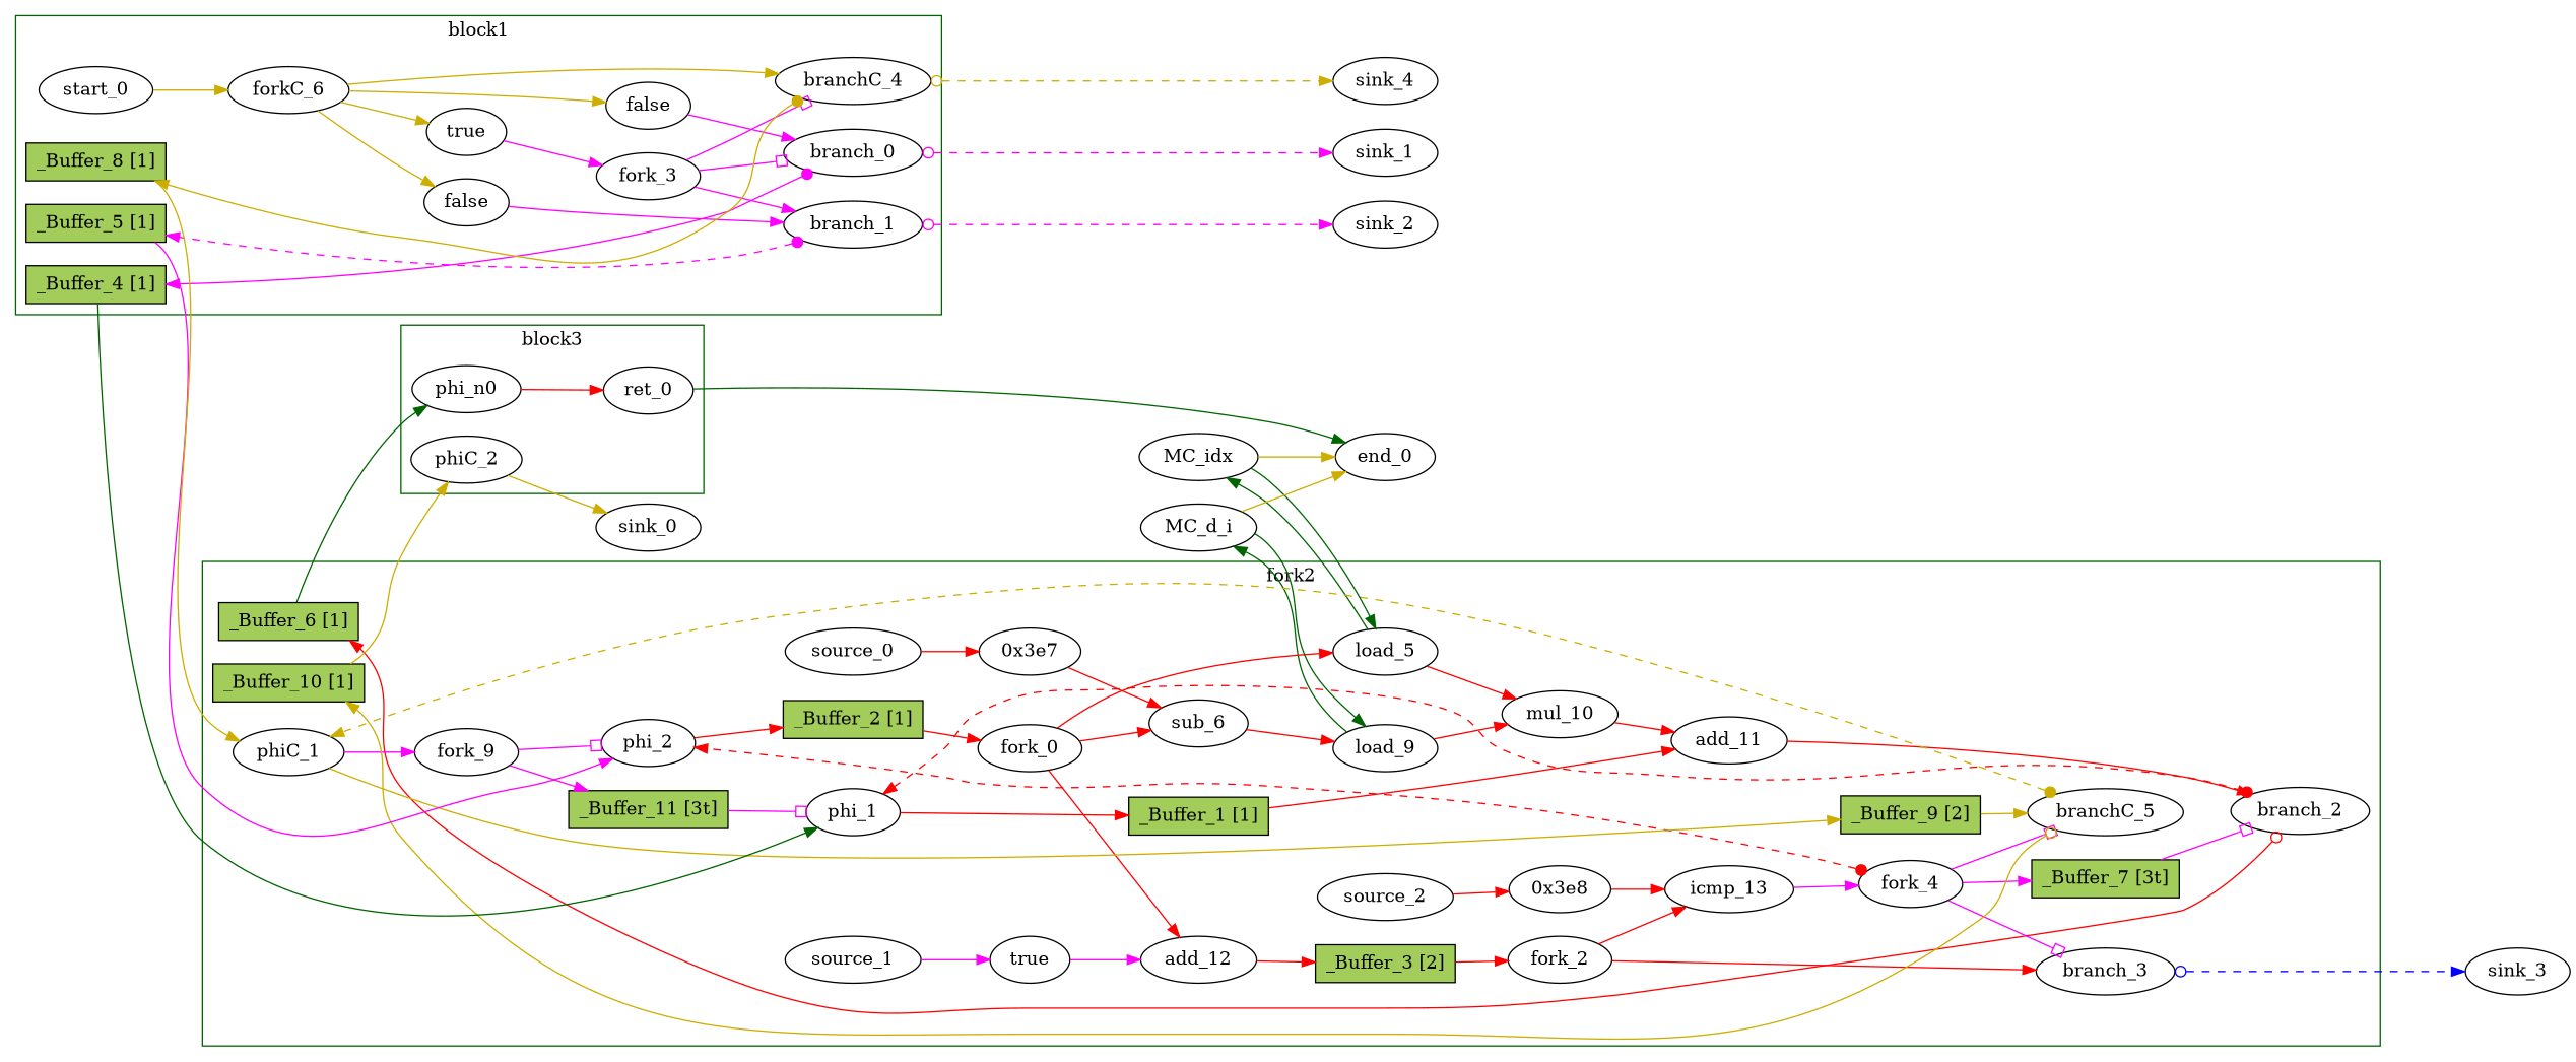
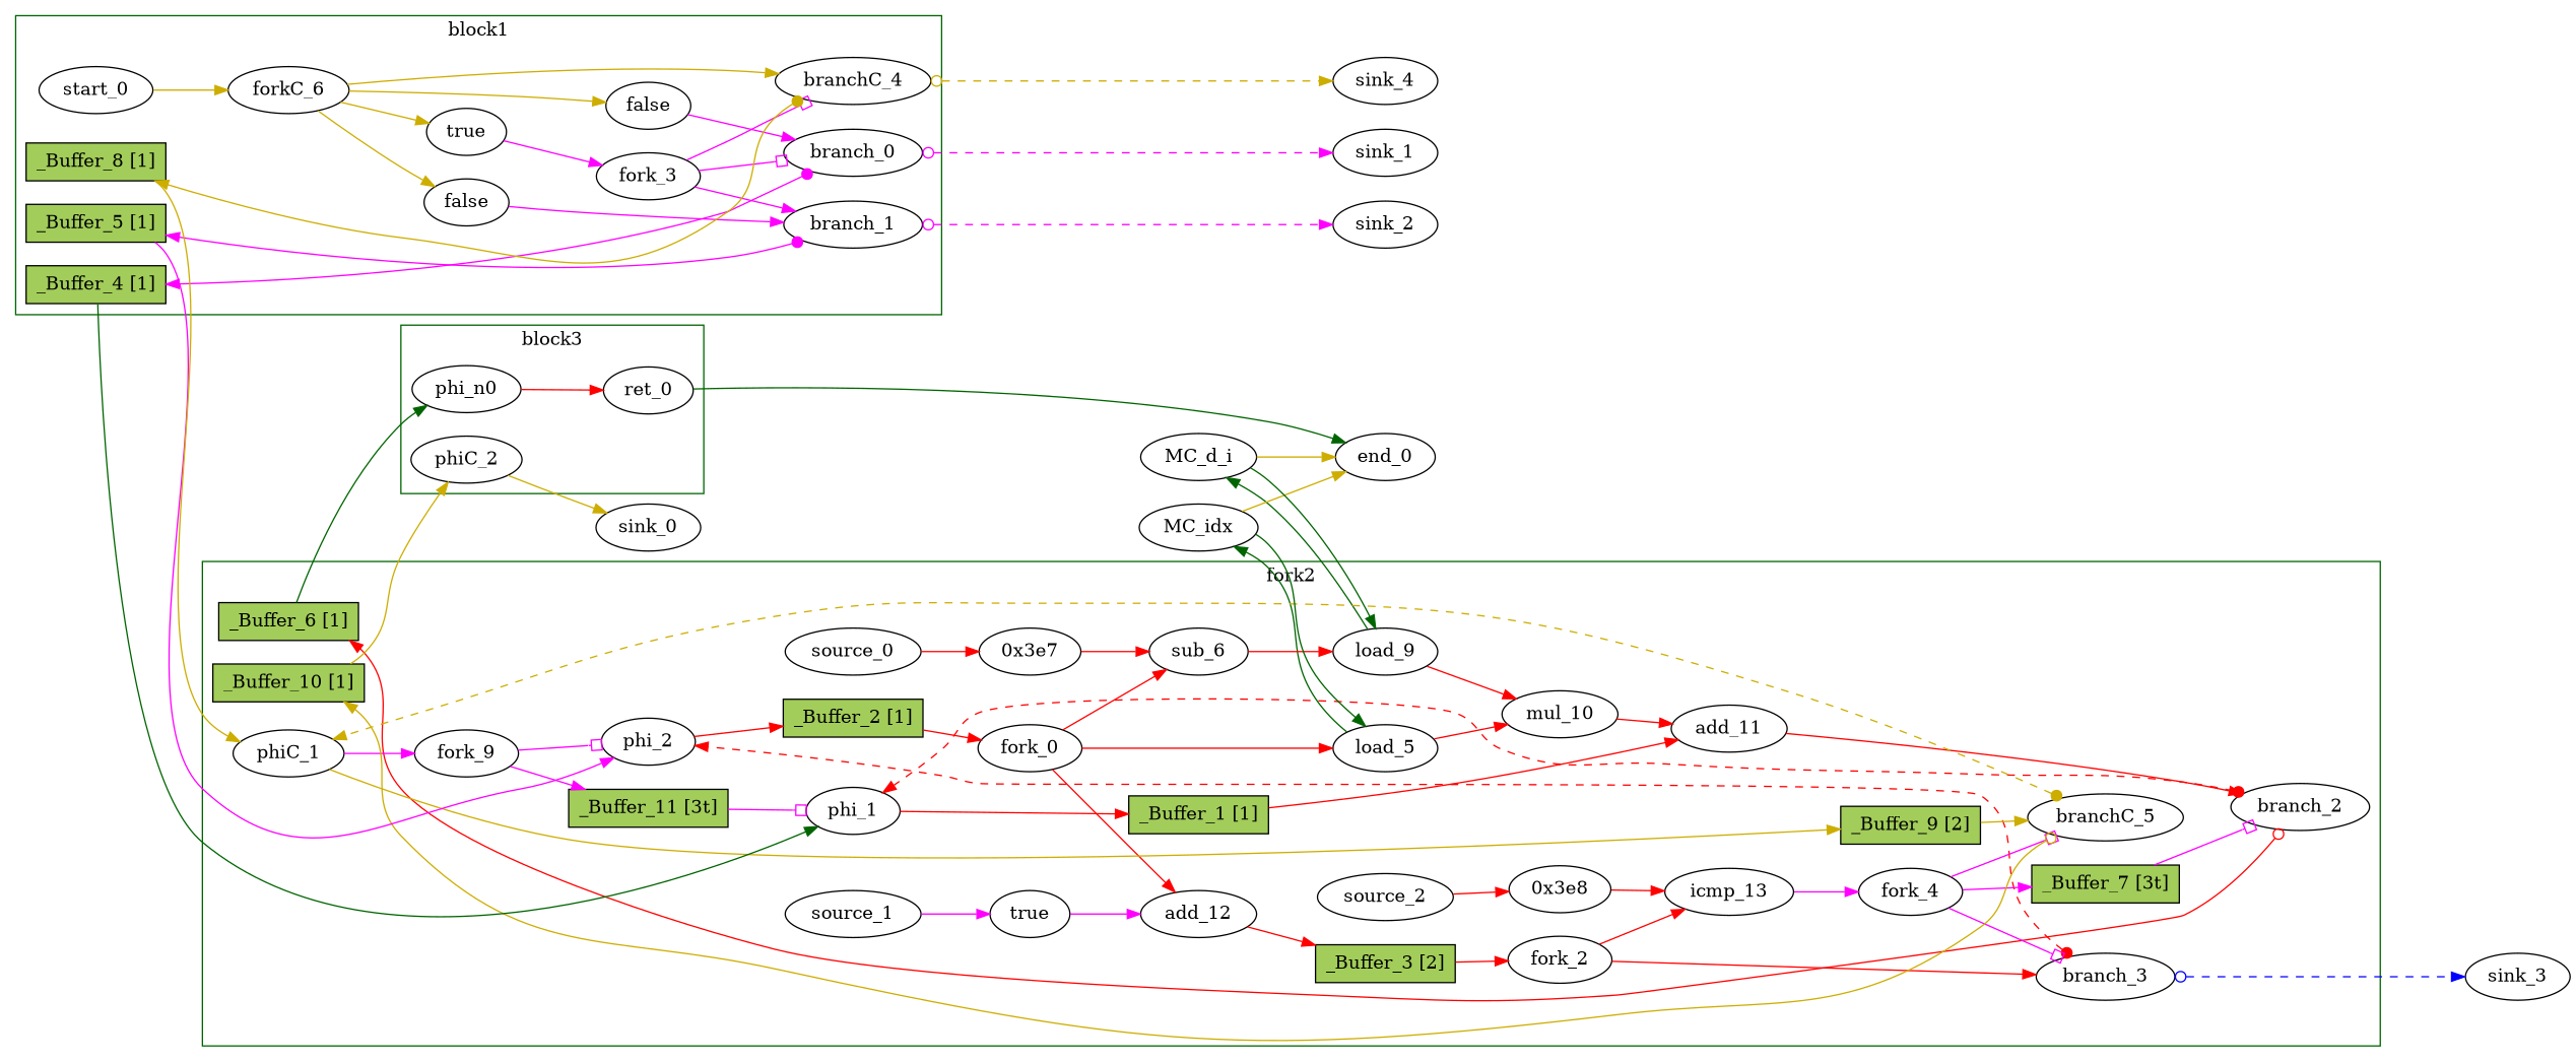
  digraph {
    rankdir=LR
    node [bbID=2 in="in1:1" out="out1:32" shape=oval type=Buffer]
    edge [arrowhead=normal color=red from=out1 to=in1]
    phi_1 [delay=0.366 in="in1?:1 in2:32 in3:32" retimingDiff=2.5 type=Mux]
    phi_2 [delay=0.366 in="in1?:1 in2:32 in3:32" type=Mux]
    load_5 [in="in1:32 in2:32" latency=2 offset=0 op=mc_load_op out="out1:32 out2:32" portID=0 retimingDiff=1 type=Operator]
    n4 [in="in1:32" label="0x3e7" retimingDiff=0.5 type=Constant value="0x3e7"]
    sub_6 [delay=1.693 in="in1:32 in2:32" op=sub_op retimingDiff=0.5 type=Operator]
    load_9 [in="in1:32 in2:32" latency=2 offset=0 op=mc_load_op out="out1:32 out2:32" portID=0 retimingDiff=1 type=Operator]
    mul_10 [in="in1:32 in2:32" latency=4 op=mul_op retimingDiff=2 type=Operator]
    add_11 [delay=1.693 in="in1:32 in2:32" op=add_op retimingDiff=3.5 type=Operator]
    n9 [label=true out="out1:1" retimingDiff=0.5 type=Constant value="0x1"]
    add_12 [delay=1.693 in="in1:32 in2:32" op=add_op retimingDiff=0.5 type=Operator]
    n11 [in="in1:32" label="0x3e8" retimingDiff=1 type=Constant value="0x3e8"]
    icmp_13 [delay=1.53 in="in1:32 in2:32" op=icmp_ult_op out="out1:1" retimingDiff=1 type=Operator]
    fork_0 [in="in1:32" out="out1:32 out2:32 out3:32" retimingDiff=0.5 type=Fork]
    fork_2 [in="in1:32" out="out1:32 out2:32" retimingDiff=1 type=Fork]
    branch_2 [in="in1:32 in2?:1" out="out1+:32 out2-:32" retimingDiff=3.5 type=Branch]
    branch_3 [in="in1:32 in2?:1" out="out1+:32 out2-:32" retimingDiff=1 type=Branch]
    fork_4 [out="out1:1 out2:1 out3:1" retimingDiff=1 type=Fork]
    phiC_1 [delay=0.166 in="in1:0 in2:0" out="out1:0 out2?:1" type=CntrlMerge]
    branchC_5 [in="in1:0 in2?:1" out="out1+:0 out2-:0" retimingDiff=1 type=Branch]
    source_0 [retimingDiff=0.5 type=Source in=""]
    source_1 [out="out1:1" retimingDiff=0.5 type=Source in=""]
    source_2 [retimingDiff=1 type=Source in=""]
    fork_9 [out="out1:1 out2:1" type=Fork]
    n24 [fillcolor=darkolivegreen3 height=0.4 in="in1:32" label="_Buffer_1 [1]" shape=box slots=1 style=filled transparent=false]
    n25 [fillcolor=darkolivegreen3 height=0.4 in="in1:32" label="_Buffer_2 [1]" shape=box slots=1 style=filled transparent=false]
    n26 [fillcolor=darkolivegreen3 height=0.4 in="in1:32" label="_Buffer_3 [2]" shape=box slots=2 style=filled transparent=false]
    n27 [fillcolor=darkolivegreen3 height=0.4 in="in1:32" label="_Buffer_6 [1]" shape=box slots=1 style=filled transparent=false]
    n28 [fillcolor=darkolivegreen3 height=0.4 label="_Buffer_7 [3t]" out="out1:1" shape=box slots=2 style=filled transparent=false]
    n29 [fillcolor=darkolivegreen3 height=0.4 in="in1:0" label="_Buffer_9 [2]" out="out1:0" shape=box slots=2 style=filled transparent=false]
    n30 [fillcolor=darkolivegreen3 height=0.4 in="in1:0" label="_Buffer_10 [1]" out="out1:0" shape=box slots=1 style=filled transparent=false]
    n31 [fillcolor=darkolivegreen3 height=0.4 label="_Buffer_11 [3t]" out="out1:1" shape=box slots=2 style=filled transparent=false]
    n32 [bbID=1 label=true out="out1:1" type=Constant value="0x1"]
    n33 [bbID=1 label=false out="out1:1" type=Constant value="0x0"]
    n34 [bbID=1 label=false out="out1:1" type=Constant value="0x0"]
    branch_0 [bbID=1 in="in1:1 in2?:1" out="out1+:1 out2-:1" type=Branch]
    branch_1 [bbID=1 in="in1:1 in2?:1" out="out1+:1 out2-:1" type=Branch]
    fork_3 [bbID=1 out="out1:1 out2:1 out3:1" type=Fork]
    start_0 [bbID=1 in="in1:0" out="out1:0" type=Entry]
    forkC_6 [bbID=1 in="in1:0" out="out1:0 out2:0 out3:0 out4:0" type=Fork]
    branchC_4 [bbID=1 in="in1:0 in2?:1" out="out1+:0 out2-:0" type=Branch]
    n41 [bbID=1 fillcolor=darkolivegreen3 height=0.4 label="_Buffer_4 [1]" out="out1:1" shape=box slots=1 style=filled transparent=false]
    n42 [bbID=1 fillcolor=darkolivegreen3 height=0.4 label="_Buffer_5 [1]" out="out1:1" shape=box slots=1 style=filled transparent=false]
    n43 [bbID=1 fillcolor=darkolivegreen3 height=0.4 in="in1:0" label="_Buffer_8 [1]" out="out1:0" shape=box slots=1 style=filled transparent=false]
    ret_0 [bbID=3 in="in1:32" op=ret_op type=Operator]
    phi_n0 [bbID=3 in="in1:32" type=Merge]
    phiC_2 [bbID=3 delay=0.166 in="in1:0" out="out1:0" type=Merge]
    MC_idx [bbID=0 bbcount=0 in="in1:32*l0a" ldcount=1 memory=idx out="out1:32*l0d out2:0*e" stcount=0 type=MC shape=""]
    MC_d_i [bbID=0 bbcount=0 in="in1:32*l0a" ldcount=1 memory=d_i out="out1:32*l0d out2:0*e" stcount=0 type=MC shape=""]
    sink_3 [bbID=0 in="in1:32" type=Sink out=""]
    sink_1 [bbID=0 type=Sink out=""]
    sink_2 [bbID=0 type=Sink out=""]
    sink_4 [bbID=0 in="in1:0" type=Sink out=""]
    end_0 [bbID=0 in="in1:0*e in2:0*e in3:32" type=Exit]
    sink_0 [bbID=0 in="in1:0" type=Sink out=""]
    subgraph cluster_1 {
      color=darkgreen
      label=fork2
      phi_1
      phi_2
      load_5
      n4
      sub_6
      load_9
      mul_10
      add_11
      n9
      add_12
      n11
      icmp_13
      fork_0
      fork_2
      branch_2
      branch_3
      fork_4
      phiC_1
      branchC_5
      source_0
      source_1
      source_2
      fork_9
      n24
      n25
      n26
      n27
      n28
      n29
      n30
      n31
    }
    subgraph cluster_2 {
      color=darkgreen
      label=block1
      n32
      n33
      n34
      branch_0
      branch_1
      fork_3
      start_0
      forkC_6
      branchC_4
      n41
      n42
      n43
    }
    subgraph cluster_3 {
      color=darkgreen
      label=block3
      ret_0
      phi_n0
      phiC_2
    }
    phi_1 -> n24
    phi_2 -> n25
    load_5 -> mul_10
    load_5 -> MC_idx [color=darkgreen from=out2]
    n4 -> sub_6
    sub_6 -> load_9 [to=in2]
    load_9 -> mul_10 [to=in2]
    load_9 -> MC_d_i [color=darkgreen from=out2]
    mul_10 -> add_11 [to=in2]
    add_11 -> branch_2
    n9 -> add_12 [color=magenta to=in2]
    add_12 -> n26
    n11 -> icmp_13 [to=in2]
    icmp_13 -> fork_4 [color=magenta]
    fork_0 -> load_5 [from=out3 to=in2]
    fork_0 -> sub_6 [to=in2]
    fork_0 -> add_12 [from=out2]
    fork_2 -> icmp_13
    fork_2 -> branch_3 [from=out2]
    branch_2 -> phi_1 [arrowtail=dot constraint=false dir=both minlen=3 style=dashed to=in3]
    branch_2 -> n27 [arrowtail=odot constraint=false dir=both from=out2]
-   fork_4 -> phi_2 [arrowtail=dot constraint=false dir=both minlen=3 style=dashed to=in3]
+   branch_3 -> phi_2 [arrowtail=dot constraint=false dir=both minlen=3 style=dashed to=in3]
    branch_3 -> sink_3 [arrowtail=odot color=blue dir=both from=out2 minlen=3 style=dashed]
    fork_4 -> branch_3 [arrowhead=obox color=magenta to=in2]
    fork_4 -> branchC_5 [arrowhead=obox color=magenta from=out3 to=in2]
    fork_4 -> n28 [color=magenta from=out2]
    phiC_1 -> fork_9 [color=magenta from=out2]
    phiC_1 -> n29 [color=gold3]
    branchC_5 -> phiC_1 [arrowtail=dot color=gold3 constraint=false dir=both minlen=3 style=dashed to=in2]
    branchC_5 -> n30 [arrowtail=odot color=gold3 constraint=false dir=both from=out2]
    source_0 -> n4
    source_1 -> n9 [color=magenta]
    source_2 -> n11
    fork_9 -> phi_2 [arrowhead=obox color=magenta from=out2]
    fork_9 -> n31 [color=magenta]
    n24 -> add_11
    n25 -> fork_0
    n26 -> fork_2
    n27 -> phi_n0 [color=darkgreen]
    n28 -> branch_2 [arrowhead=obox color=magenta to=in2]
    n29 -> branchC_5 [color=gold3]
    n30 -> phiC_2 [color=gold3]
    n31 -> phi_1 [arrowhead=obox color=magenta]
    n32 -> fork_3 [color=magenta]
    n33 -> branch_0 [color=magenta]
    n34 -> branch_1 [color=magenta]
    branch_0 -> n41 [arrowtail=dot color=magenta constraint=false dir=both]
    branch_0 -> sink_1 [arrowtail=odot color=magenta dir=both from=out2 minlen=3 style=dashed]
-   branch_1 -> n42 [arrowtail=dot color=magenta constraint=false dir=both style=dashed]
+   branch_1 -> n42 [arrowtail=dot color=magenta constraint=false dir=both]
    branch_1 -> sink_2 [arrowtail=odot color=magenta dir=both from=out2 minlen=3 style=dashed]
    fork_3 -> branch_0 [arrowhead=obox color=magenta from=out2 to=in2]
    fork_3 -> branch_1 [color=magenta to=in2]
    fork_3 -> branchC_4 [arrowhead=obox color=magenta from=out3 to=in2]
    start_0 -> forkC_6 [color=gold3]
    forkC_6 -> n32 [color=gold3 from=out4]
    forkC_6 -> n33 [color=gold3]
    forkC_6 -> n34 [color=gold3 from=out2]
    forkC_6 -> branchC_4 [color=gold3 from=out3]
    branchC_4 -> n43 [arrowtail=dot color=gold3 constraint=false dir=both]
    branchC_4 -> sink_4 [arrowtail=odot color=gold3 dir=both from=out2 minlen=3 style=dashed]
    n41 -> phi_1 [color=darkgreen to=in2]
    n42 -> phi_2 [color=magenta to=in2]
    n43 -> phiC_1 [color=gold3]
    ret_0 -> end_0 [color=darkgreen to=in3]
    phi_n0 -> ret_0
    phiC_2 -> sink_0 [color=gold3]
    MC_idx -> load_5 [color=darkgreen]
    MC_idx -> end_0 [color=gold3 from=out2]
    MC_d_i -> load_9 [color=darkgreen]
    MC_d_i -> end_0 [color=gold3 from=out2 to=in2]
  }
